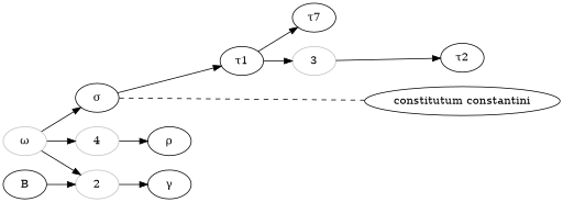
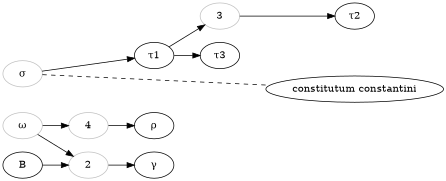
  digraph {
    rankdir=LR
    n1 [color=grey label="ω"]
    n2 [color=grey label=4]
    2 [color=grey]
-   n4 [label="σ"]
+   n4 [label="σ" color=grey]
    n5 [label="ρ"]
    n6 [label="γ"]
    n7 [label="τ1"]
    n8 [label="constitutum constantini"]
    n9 [label=B]
    3 [color=grey]
-   n11 [label="τ7"]
+   n11 [label="τ3"]
    n12 [label="τ2"]
    n1 -> n2 [minlen=1]
    n1 -> 2
-   n1 -> n4 [minlen=1]
    n2 -> n5
    2 -> n6
    n4 -> n7 [minlen=2]
    n4 -> n8 [dir=none minlen=4 style=dashed]
    n7 -> 3
    n7 -> n11
    n9 -> 2
    3 -> n12
  }
